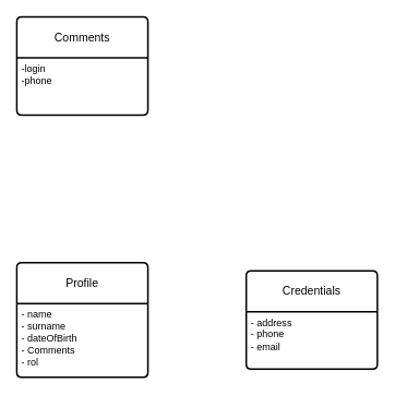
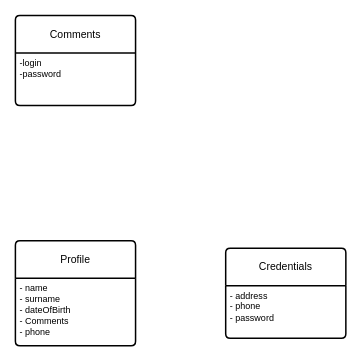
  <mxCell id="0" />
  <mxCell id="1" parent="0" />
  <mxCell id="2" value="Comments" style="swimlane;childLayout=stackLayout;horizontal=1;startSize=50;horizontalStack=0;rounded=1;fontSize=14;fontStyle=0;strokeWidth=2;resizeParent=0;resizeLast=1;shadow=0;dashed=0;align=center;arcSize=4;whiteSpace=wrap;html=1;" parent="1" vertex="1"><mxGeometry x="20" y="20" width="160" height="120" as="geometry" /></mxCell>
- <mxCell id="3" value="-login&lt;br&gt;-phone" style="align=left;strokeColor=none;fillColor=none;spacingLeft=4;fontSize=12;verticalAlign=top;resizable=0;rotatable=0;part=1;html=1;" parent="2" vertex="1"><mxGeometry y="50" width="160" height="70" as="geometry" /></mxCell>
+ <mxCell id="3" value="-login&lt;br&gt;-password" style="align=left;strokeColor=none;fillColor=none;spacingLeft=4;fontSize=12;verticalAlign=top;resizable=0;rotatable=0;part=1;html=1;" parent="2" vertex="1"><mxGeometry y="50" width="160" height="70" as="geometry" /></mxCell>
  <mxCell id="4" value="Profile" style="swimlane;childLayout=stackLayout;horizontal=1;startSize=50;horizontalStack=0;rounded=1;fontSize=14;fontStyle=0;strokeWidth=2;resizeParent=0;resizeLast=1;shadow=0;dashed=0;align=center;arcSize=4;whiteSpace=wrap;html=1;" parent="1" vertex="1"><mxGeometry x="20" y="320" width="160" height="140" as="geometry" /></mxCell>
- <mxCell id="5" value="- name&lt;br&gt;- surname&lt;br&gt;- dateOfBirth&lt;br&gt;- Comments&lt;br&gt;- rol" style="align=left;strokeColor=none;fillColor=none;spacingLeft=4;fontSize=12;verticalAlign=top;resizable=0;rotatable=0;part=1;html=1;" parent="4" vertex="1"><mxGeometry y="50" width="160" height="90" as="geometry" /></mxCell>
+ <mxCell id="5" value="- name&lt;br&gt;- surname&lt;br&gt;- dateOfBirth&lt;br&gt;- Comments&lt;br&gt;- phone" style="align=left;strokeColor=none;fillColor=none;spacingLeft=4;fontSize=12;verticalAlign=top;resizable=0;rotatable=0;part=1;html=1;" parent="4" vertex="1"><mxGeometry y="50" width="160" height="90" as="geometry" /></mxCell>
  <mxCell id="6" value="Credentials" style="swimlane;childLayout=stackLayout;horizontal=1;startSize=50;horizontalStack=0;rounded=1;fontSize=14;fontStyle=0;strokeWidth=2;resizeParent=0;resizeLast=1;shadow=0;dashed=0;align=center;arcSize=4;whiteSpace=wrap;html=1;" parent="1" vertex="1"><mxGeometry x="300" y="330" width="160" height="120" as="geometry" /></mxCell>
- <mxCell id="7" value="- address&lt;br&gt;- phone&lt;br&gt;- email" style="align=left;strokeColor=none;fillColor=none;spacingLeft=4;fontSize=12;verticalAlign=top;resizable=0;rotatable=0;part=1;html=1;" parent="6" vertex="1"><mxGeometry y="50" width="160" height="70" as="geometry" /></mxCell>
+ <mxCell id="7" value="- address&lt;br&gt;- phone&lt;br&gt;- password" style="align=left;strokeColor=none;fillColor=none;spacingLeft=4;fontSize=12;verticalAlign=top;resizable=0;rotatable=0;part=1;html=1;" parent="6" vertex="1"><mxGeometry y="50" width="160" height="70" as="geometry" /></mxCell>
